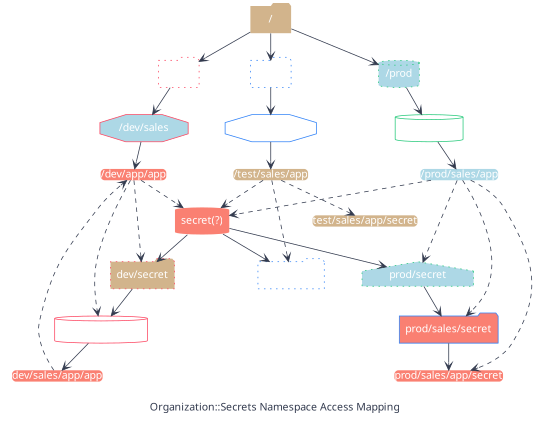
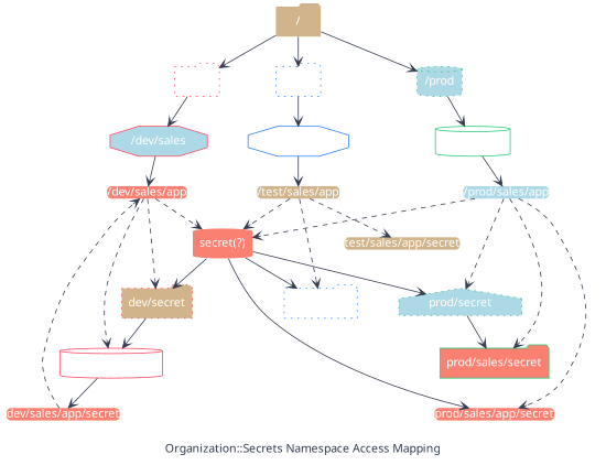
  digraph {
    fontcolor="#323a4e"
    fontname="Source Sans Pro"
    label="Organization::Secrets Namespace Access Mapping"
    nodesep=0.5
    node [color="#FC4661" fillcolor=white fontcolor=white fontname="Source Sans Pro" shape=folder style="rounded,filled"]
    edge [arrowhead=vee arrowtail=vee color="#323a4e" fontcolor="#323a4e" fontname="Source Sans Pro"]
    n1 [color=transparent fillcolor=tan label="/"]
    n2 [label="/dev" style="dotted,filled"]
    n3 [color="#2F81F7" label="/test" style="dotted,filled"]
    n4 [color="#27C97B" fillcolor=lightblue label="/prod" shape=cylinder style="dotted,filled"]
    n5 [fillcolor=lightblue label="/dev/sales" shape=octagon style="solid,filled"]
    n6 [color="#2F81F7" label="/test/sales" shape=octagon style="solid,filled"]
    n7 [color="#27C97B" label="/prod/sales" shape=cylinder style="solid,filled"]
-   n8 [fillcolor=salmon label="/dev/app/app" shape=plain]
+   n8 [fillcolor=salmon label="/dev/sales/app" shape=plain]
    n9 [color="#2F81F7" fillcolor=tan label="/test/sales/app" shape=plain]
    n10 [color="#27C97B" fillcolor=lightblue label="/prod/sales/app" shape=plain]
    n11 [color=transparent fillcolor=salmon label="secret(?)" shape=cylinder]
    n12 [fillcolor=tan label="dev/secret" style="dotted,filled"]
    n13 [label="dev/sales/secret" shape=cylinder style="solid,filled"]
    n14 [color="#2F81F7" label="test/secret" style="dotted,filled"]
    n15 [color="#2F81F7" fillcolor=tan label="test/sales/app/secret" shape=plain]
    n16 [color="#27C97B" fillcolor=lightblue label="prod/secret" shape=house style="dotted,filled"]
-   n17 [color="#2F81F7" fillcolor=salmon label="prod/sales/secret" style="solid,filled"]
+   n17 [color="#27C97B" fillcolor=salmon label="prod/sales/secret" style="solid,filled"]
    n18 [color="#27C97B" fillcolor=salmon label="prod/sales/app/secret" shape=plain]
-   n19 [fillcolor=salmon label="dev/sales/app/app" shape=plain]
+   n19 [fillcolor=salmon label="dev/sales/app/secret" shape=plain]
    n1 -> n2
    n1 -> n3
    n1 -> n4
    n2 -> n5
    n3 -> n6
    n4 -> n7
    n5 -> n8
    n6 -> n9
    n7 -> n10
    n8 -> n11 [style=dashed]
    n8 -> n12 [style=dashed]
    n8 -> n13 [style=dashed]
    n9 -> n11 [style=dashed]
    n9 -> n14 [style=dashed]
    n9 -> n15 [style=dashed]
    n10 -> n11 [style=dashed]
    n10 -> n16 [style=dashed]
    n10 -> n17 [style=dashed]
    n10 -> n18 [style=dashed]
    n11 -> n12
    n11 -> n14
    n11 -> n16
    n12 -> n13
    n13 -> n19
    n16 -> n17
-   n17 -> n18
+   n11 -> n18
    n19 -> n8 [style=dashed]
  }
